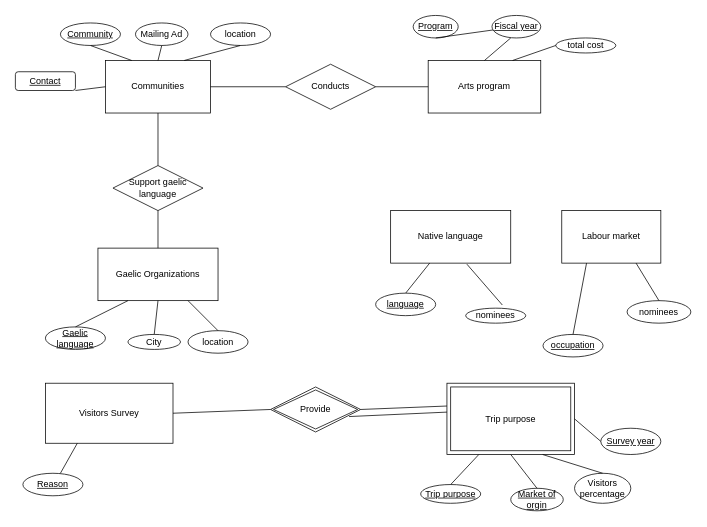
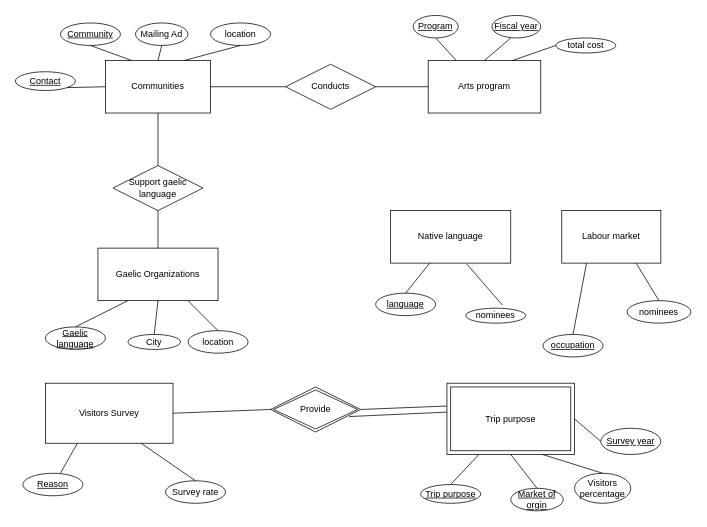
  <mxCell id="0" />
  <mxCell id="1" parent="0" />
  <mxCell id="2" value="Communities" parent="1" vertex="1" style="whiteSpace=wrap;html=1;align=center;"><mxGeometry as="geometry" height="70" width="140" x="140" y="80" /></mxCell>
  <mxCell id="3" value="Conducts" parent="1" vertex="1" style="shape=rhombus;perimeter=rhombusPerimeter;whiteSpace=wrap;html=1;align=center;"><mxGeometry as="geometry" height="60" width="120" x="380" y="85" /></mxCell>
  <mxCell id="4" value="Arts program" parent="1" vertex="1" style="whiteSpace=wrap;html=1;align=center;"><mxGeometry as="geometry" height="70" width="150" x="570" y="80" /></mxCell>
  <mxCell id="5" value="Support gaelic language" parent="1" vertex="1" style="shape=rhombus;perimeter=rhombusPerimeter;whiteSpace=wrap;html=1;align=center;"><mxGeometry as="geometry" height="60" width="120" x="150" y="220" /></mxCell>
  <mxCell id="6" value="Gaelic Organizations" parent="1" vertex="1" style="whiteSpace=wrap;html=1;align=center;"><mxGeometry as="geometry" height="70" width="160" x="130" y="330" /></mxCell>
  <mxCell id="7" value="" parent="1" style="endArrow=none;html=1;rounded=0;entryX=0.5;entryY=1;entryDx=0;entryDy=0;exitX=0.5;exitY=0;exitDx=0;exitDy=0;" edge="1" source="6" target="5"><mxGeometry as="geometry" relative="1"><mxPoint as="sourcePoint" x="130" y="420" /><mxPoint as="targetPoint" x="290" y="420" /></mxGeometry></mxCell>
  <mxCell id="8" value="" parent="1" style="endArrow=none;html=1;rounded=0;entryX=0.5;entryY=1;entryDx=0;entryDy=0;" edge="1" target="2"><mxGeometry as="geometry" relative="1"><mxPoint as="sourcePoint" x="210" y="220" /><mxPoint as="targetPoint" x="220" y="290" /></mxGeometry></mxCell>
  <mxCell id="9" value="" parent="1" style="endArrow=none;html=1;rounded=0;entryX=1;entryY=0.5;entryDx=0;entryDy=0;exitX=0;exitY=0.5;exitDx=0;exitDy=0;" edge="1" source="3" target="2"><mxGeometry as="geometry" relative="1"><mxPoint as="sourcePoint" x="230" y="350" /><mxPoint as="targetPoint" x="230" y="300" /></mxGeometry></mxCell>
  <mxCell id="10" value="" parent="1" style="endArrow=none;html=1;rounded=0;entryX=1;entryY=0.5;entryDx=0;entryDy=0;exitX=0;exitY=0.5;exitDx=0;exitDy=0;" edge="1" source="4" target="3"><mxGeometry as="geometry" relative="1"><mxPoint as="sourcePoint" x="560" y="160" /><mxPoint as="targetPoint" x="240" y="310" /></mxGeometry></mxCell>
  <mxCell id="11" value="Community" parent="1" vertex="1" style="ellipse;whiteSpace=wrap;html=1;align=center;fontStyle=4;"><mxGeometry as="geometry" height="30" width="80" x="80" y="30" /></mxCell>
  <mxCell id="12" value="Mailing Ad" parent="1" vertex="1" style="ellipse;whiteSpace=wrap;html=1;align=center;"><mxGeometry as="geometry" height="30" width="70" x="180" y="30" /></mxCell>
  <mxCell id="13" value="location" parent="1" vertex="1" style="ellipse;whiteSpace=wrap;html=1;align=center;"><mxGeometry as="geometry" height="30" width="80" x="280" y="30" /></mxCell>
  <mxCell id="14" value="" parent="1" style="endArrow=none;html=1;rounded=0;exitX=0.5;exitY=1;exitDx=0;exitDy=0;entryX=0.25;entryY=0;entryDx=0;entryDy=0;" edge="1" source="11" target="2"><mxGeometry as="geometry" relative="1"><mxPoint as="sourcePoint" x="80" y="420" /><mxPoint as="targetPoint" x="240" y="420" /></mxGeometry></mxCell>
  <mxCell id="15" value="" parent="1" style="endArrow=none;html=1;rounded=0;exitX=0.5;exitY=1;exitDx=0;exitDy=0;entryX=0.5;entryY=0;entryDx=0;entryDy=0;" edge="1" source="12" target="2"><mxGeometry as="geometry" relative="1"><mxPoint as="sourcePoint" x="80" y="420" /><mxPoint as="targetPoint" x="240" y="420" /></mxGeometry></mxCell>
  <mxCell id="16" value="" parent="1" style="endArrow=none;html=1;rounded=0;exitX=0.5;exitY=1;exitDx=0;exitDy=0;entryX=0.75;entryY=0;entryDx=0;entryDy=0;" edge="1" source="13" target="2"><mxGeometry as="geometry" relative="1"><mxPoint as="sourcePoint" x="80" y="420" /><mxPoint as="targetPoint" x="240" y="420" /></mxGeometry></mxCell>
  <mxCell id="17" value="Program" parent="1" vertex="1" style="ellipse;whiteSpace=wrap;html=1;align=center;fontStyle=4;"><mxGeometry x="550" y="20" as="geometry" height="30" width="60" /></mxCell>
  <mxCell id="18" value="total cost" parent="1" vertex="1" style="ellipse;whiteSpace=wrap;html=1;align=center;"><mxGeometry as="geometry" height="20" width="80" x="740" y="50" /></mxCell>
- <mxCell id="19" value="" parent="1" style="endArrow=none;html=1;rounded=0;exitX=0.5;exitY=1;exitDx=0;exitDy=0;" edge="1" source="17" target="54"><mxGeometry as="geometry" relative="1"><mxPoint as="sourcePoint" x="80" y="420" /><mxPoint as="targetPoint" x="240" y="420" /></mxGeometry></mxCell>
+ <mxCell id="19" value="" parent="1" style="endArrow=none;html=1;rounded=0;exitX=0.5;exitY=1;exitDx=0;exitDy=0;entryX=0.25;entryY=0;entryDx=0;entryDy=0;" edge="1" source="17" target="4"><mxGeometry as="geometry" relative="1"><mxPoint as="sourcePoint" x="80" y="420" /><mxPoint as="targetPoint" x="240" y="420" /></mxGeometry></mxCell>
  <mxCell id="20" value="" parent="1" style="endArrow=none;html=1;rounded=0;exitX=0.5;exitY=1;exitDx=0;exitDy=0;entryX=0.5;entryY=0;entryDx=0;entryDy=0;" edge="1" target="4"><mxGeometry as="geometry" relative="1"><mxPoint as="sourcePoint" x="680" y="50" /><mxPoint as="targetPoint" x="617.5" y="90" /></mxGeometry></mxCell>
  <mxCell id="21" value="" parent="1" style="endArrow=none;html=1;rounded=0;exitX=0.75;exitY=0;exitDx=0;exitDy=0;entryX=0;entryY=0.5;entryDx=0;entryDy=0;" edge="1" source="4" target="18"><mxGeometry as="geometry" relative="1"><mxPoint as="sourcePoint" x="590" y="80" /><mxPoint as="targetPoint" x="627.5" y="100" /></mxGeometry></mxCell>
  <mxCell id="22" value="Gaelic language" parent="1" vertex="1" style="ellipse;whiteSpace=wrap;html=1;align=center;fontStyle=4;"><mxGeometry as="geometry" height="30" width="80" x="60" y="435" /></mxCell>
  <mxCell id="23" value="City" parent="1" vertex="1" style="ellipse;whiteSpace=wrap;html=1;align=center;"><mxGeometry as="geometry" height="20" width="70" x="170" y="445" /></mxCell>
  <mxCell id="24" value="location" parent="1" vertex="1" style="ellipse;whiteSpace=wrap;html=1;align=center;"><mxGeometry as="geometry" height="30" width="80" x="250" y="440" /></mxCell>
  <mxCell id="25" value="" parent="1" style="endArrow=none;html=1;rounded=0;entryX=0.25;entryY=1;entryDx=0;entryDy=0;exitX=0.5;exitY=0;exitDx=0;exitDy=0;" edge="1" source="22" target="6"><mxGeometry as="geometry" relative="1"><mxPoint as="sourcePoint" x="60" y="490" /><mxPoint as="targetPoint" x="220" y="490" /></mxGeometry></mxCell>
  <mxCell id="26" value="" parent="1" style="endArrow=none;html=1;rounded=0;entryX=0.5;entryY=1;entryDx=0;entryDy=0;exitX=0.5;exitY=0;exitDx=0;exitDy=0;" edge="1" source="23" target="6"><mxGeometry as="geometry" relative="1"><mxPoint as="sourcePoint" x="110" y="445" /><mxPoint as="targetPoint" x="180" y="410" /></mxGeometry></mxCell>
  <mxCell id="27" value="" parent="1" style="endArrow=none;html=1;rounded=0;entryX=0.75;entryY=1;entryDx=0;entryDy=0;exitX=0.5;exitY=0;exitDx=0;exitDy=0;" edge="1" source="24" target="6"><mxGeometry as="geometry" relative="1"><mxPoint as="sourcePoint" x="120" y="455" /><mxPoint as="targetPoint" x="190" y="420" /></mxGeometry></mxCell>
  <mxCell id="28" value="Visitors Survey" parent="1" vertex="1" style="whiteSpace=wrap;html=1;align=center;"><mxGeometry as="geometry" height="80" width="170" x="60" y="510" /></mxCell>
  <mxCell id="29" value="" parent="1" style="endArrow=none;html=1;rounded=0;entryX=0;entryY=0.5;entryDx=0;entryDy=0;exitX=1;exitY=0.5;exitDx=0;exitDy=0;" edge="1" source="28"><mxGeometry as="geometry" relative="1"><mxPoint as="sourcePoint" x="60" y="610" /><mxPoint as="targetPoint" x="360" y="545" /></mxGeometry></mxCell>
  <mxCell id="30" value="" parent="1" style="endArrow=none;html=1;rounded=0;entryX=0;entryY=0.5;entryDx=0;entryDy=0;exitX=1;exitY=0.5;exitDx=0;exitDy=0;" edge="1"><mxGeometry as="geometry" relative="1"><mxPoint as="sourcePoint" x="480" y="545" /><mxPoint as="targetPoint" x="605" y="540" /></mxGeometry></mxCell>
  <mxCell id="31" value="Reason" parent="1" vertex="1" style="ellipse;whiteSpace=wrap;html=1;align=center;fontStyle=4;"><mxGeometry as="geometry" height="30" width="80" x="30" y="630" /></mxCell>
+ <mxCell id="32" value="Survey rate" parent="1" vertex="1" style="ellipse;whiteSpace=wrap;html=1;align=center;"><mxGeometry as="geometry" height="30" width="80" x="220" y="640" /></mxCell>
  <mxCell id="33" value="" parent="1" style="endArrow=none;html=1;rounded=0;entryX=0.25;entryY=1;entryDx=0;entryDy=0;" edge="1" target="28"><mxGeometry as="geometry" relative="1"><mxPoint as="sourcePoint" x="80" y="630" /><mxPoint as="targetPoint" x="190" y="690" /></mxGeometry></mxCell>
+ <mxCell id="34" value="" parent="1" style="endArrow=none;html=1;rounded=0;entryX=0.75;entryY=1;entryDx=0;entryDy=0;exitX=0.5;exitY=0;exitDx=0;exitDy=0;" edge="1" source="32" target="28"><mxGeometry as="geometry" relative="1"><mxPoint as="sourcePoint" x="30" y="690" /><mxPoint as="targetPoint" x="190" y="690" /></mxGeometry></mxCell>
  <mxCell id="35" value="Provide" parent="1" vertex="1" style="shape=rhombus;double=1;perimeter=rhombusPerimeter;whiteSpace=wrap;html=1;align=center;"><mxGeometry as="geometry" height="60" width="120" x="360" y="515" /></mxCell>
  <mxCell id="36" value="" parent="1" style="endArrow=none;html=1;rounded=0;exitX=0.872;exitY=0.657;exitDx=0;exitDy=0;exitPerimeter=0;entryX=0.013;entryY=0.614;entryDx=0;entryDy=0;entryPerimeter=0;" edge="1" source="35"><mxGeometry as="geometry" relative="1"><mxPoint as="sourcePoint" x="30" y="690" /><mxPoint as="targetPoint" x="606.95" y="547.98" /></mxGeometry></mxCell>
  <mxCell id="37" value="Trip purpose" parent="1" vertex="1" style="shape=ext;margin=3;double=1;whiteSpace=wrap;html=1;align=center;"><mxGeometry as="geometry" height="95" width="170" x="595" y="510" /></mxCell>
  <mxCell id="38" value="Trip purpose" parent="1" vertex="1" style="ellipse;whiteSpace=wrap;html=1;align=center;fontStyle=4;"><mxGeometry as="geometry" height="25" width="80" x="560" y="645" /></mxCell>
  <mxCell id="39" value="Market of orgin" parent="1" vertex="1" style="ellipse;whiteSpace=wrap;html=1;align=center;fontStyle=4;"><mxGeometry as="geometry" height="30" width="70" x="680" y="650" /></mxCell>
  <mxCell id="40" value="" parent="1" style="endArrow=none;html=1;rounded=0;exitX=0.25;exitY=1;exitDx=0;exitDy=0;entryX=0.5;entryY=0;entryDx=0;entryDy=0;" edge="1" source="37" target="38"><mxGeometry as="geometry" relative="1"><mxPoint as="sourcePoint" x="30" y="710" /><mxPoint as="targetPoint" x="190" y="710" /></mxGeometry></mxCell>
  <mxCell id="41" value="" parent="1" style="endArrow=none;html=1;rounded=0;entryX=0.5;entryY=1;entryDx=0;entryDy=0;exitX=0.5;exitY=0;exitDx=0;exitDy=0;" edge="1" source="39" target="37"><mxGeometry as="geometry" relative="1"><mxPoint as="sourcePoint" x="30" y="710" /><mxPoint as="targetPoint" x="190" y="710" /></mxGeometry></mxCell>
  <mxCell id="42" value="Visitors percentage" parent="1" vertex="1" style="ellipse;whiteSpace=wrap;html=1;align=center;"><mxGeometry as="geometry" height="40" width="75" x="765" y="630" /></mxCell>
  <mxCell id="43" value="" parent="1" style="endArrow=none;html=1;rounded=0;entryX=0.75;entryY=1;entryDx=0;entryDy=0;exitX=0.5;exitY=0;exitDx=0;exitDy=0;" edge="1" source="42" target="37"><mxGeometry as="geometry" relative="1"><mxPoint as="sourcePoint" x="30" y="700" /><mxPoint as="targetPoint" x="190" y="700" /></mxGeometry></mxCell>
  <mxCell id="44" value="Native language" parent="1" vertex="1" style="whiteSpace=wrap;html=1;align=center;"><mxGeometry as="geometry" height="70" width="160" x="520" y="280" /></mxCell>
  <mxCell id="45" value="language" parent="1" vertex="1" style="ellipse;whiteSpace=wrap;html=1;align=center;fontStyle=4;"><mxGeometry as="geometry" height="30" width="80" x="500" y="390" /></mxCell>
  <mxCell id="46" value="nominees" parent="1" vertex="1" style="ellipse;whiteSpace=wrap;html=1;align=center;"><mxGeometry as="geometry" height="20" width="80" x="620" y="410" /></mxCell>
  <mxCell id="47" value="" parent="1" style="endArrow=none;html=1;rounded=0;entryX=0.5;entryY=0;entryDx=0;entryDy=0;" edge="1" source="44" target="45"><mxGeometry as="geometry" relative="1"><mxPoint as="sourcePoint" x="530" y="380" /><mxPoint as="targetPoint" x="190" y="700" /></mxGeometry></mxCell>
  <mxCell id="48" value="" parent="1" style="endArrow=none;html=1;rounded=0;entryX=0.61;entryY=-0.21;entryDx=0;entryDy=0;exitX=0.635;exitY=1.02;exitDx=0;exitDy=0;exitPerimeter=0;entryPerimeter=0;" edge="1" source="44" target="46"><mxGeometry as="geometry" relative="1"><mxPoint as="sourcePoint" x="582" y="360" /><mxPoint as="targetPoint" x="550" y="400" /></mxGeometry></mxCell>
  <mxCell id="49" value="Labour market" parent="1" vertex="1" style="whiteSpace=wrap;html=1;align=center;"><mxGeometry as="geometry" height="70" width="132" x="748" y="280" /></mxCell>
  <mxCell id="50" value="occupation" parent="1" vertex="1" style="ellipse;whiteSpace=wrap;html=1;align=center;fontStyle=4;"><mxGeometry x="723" y="445" as="geometry" height="30" width="80" /></mxCell>
  <mxCell id="51" value="" parent="1" style="endArrow=none;html=1;rounded=0;entryX=0.25;entryY=1;entryDx=0;entryDy=0;exitX=0.5;exitY=0;exitDx=0;exitDy=0;" edge="1" source="50" target="49"><mxGeometry as="geometry" relative="1"><mxPoint as="sourcePoint" x="30" y="700" /><mxPoint as="targetPoint" x="710" y="410" /></mxGeometry></mxCell>
  <mxCell id="52" value="nominees" parent="1" vertex="1" style="ellipse;whiteSpace=wrap;html=1;align=center;"><mxGeometry as="geometry" height="30" width="85" x="835" y="400" /></mxCell>
  <mxCell id="53" value="" parent="1" style="endArrow=none;html=1;rounded=0;entryX=0.75;entryY=1;entryDx=0;entryDy=0;exitX=0.5;exitY=0;exitDx=0;exitDy=0;" edge="1" source="52" target="49"><mxGeometry as="geometry" relative="1"><mxPoint as="sourcePoint" x="798" y="420" /><mxPoint as="targetPoint" x="791" y="360" /></mxGeometry></mxCell>
  <mxCell id="54" value="Fiscal year" parent="1" vertex="1" style="ellipse;whiteSpace=wrap;html=1;align=center;fontStyle=4;"><mxGeometry as="geometry" height="30" width="65" x="655" y="20" /></mxCell>
- <mxCell id="55" value="Contact" parent="1" vertex="1" style="whiteSpace=wrap;html=1;align=center;fontStyle=4;rounded=1;"><mxGeometry as="geometry" height="25" width="80" x="20" y="95" /></mxCell>
+ <mxCell id="55" value="Contact" parent="1" vertex="1" style="ellipse;whiteSpace=wrap;html=1;align=center;fontStyle=4;"><mxGeometry as="geometry" height="25" width="80" x="20" y="95" /></mxCell>
  <mxCell id="56" value="" parent="1" style="endArrow=none;html=1;entryX=0;entryY=0.5;entryDx=0;entryDy=0;exitX=1;exitY=1;exitDx=0;exitDy=0;" edge="1" source="55" target="2"><mxGeometry as="geometry" height="50" width="50" relative="1"><mxPoint as="sourcePoint" x="10" y="280" /><mxPoint as="targetPoint" x="60" y="230" /></mxGeometry></mxCell>
  <mxCell id="57" value="Survey year" parent="1" vertex="1" style="ellipse;whiteSpace=wrap;html=1;align=center;fontStyle=4;"><mxGeometry as="geometry" height="35" width="80" x="800" y="570" /></mxCell>
  <mxCell id="58" value="" parent="1" style="endArrow=none;html=1;rounded=0;exitX=1;exitY=0.5;exitDx=0;exitDy=0;entryX=0;entryY=0.5;entryDx=0;entryDy=0;" edge="1" source="37" target="57"><mxGeometry as="geometry" relative="1"><mxPoint as="sourcePoint" x="20" y="700" /><mxPoint as="targetPoint" x="180" y="700" /></mxGeometry></mxCell>
